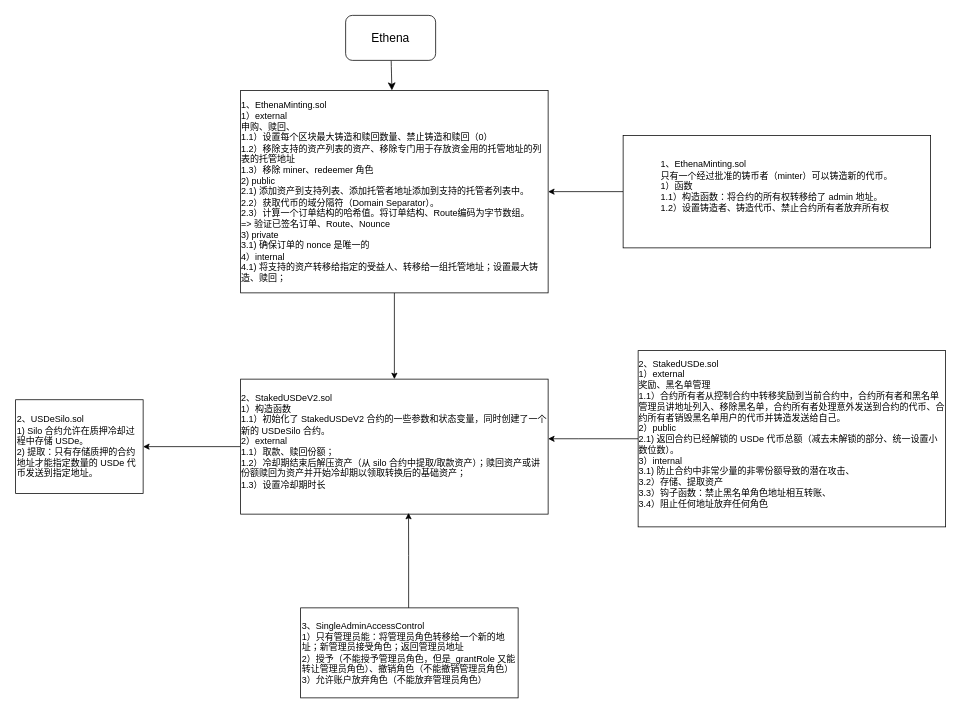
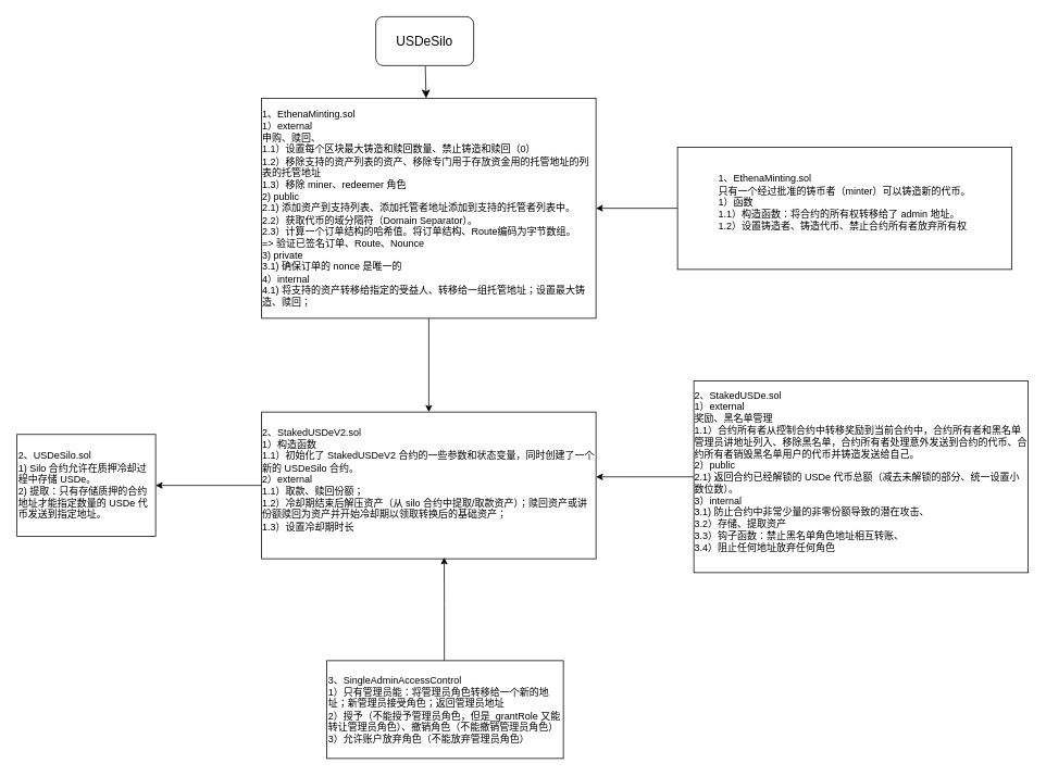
  <mxCell id="0" />
  <mxCell id="1" parent="0" />
  <mxCell id="2" value="" style="edgeStyle=orthogonalEdgeStyle;rounded=0;orthogonalLoop=1;jettySize=auto;html=1;" edge="1" parent="1" source="3" target="7"><mxGeometry relative="1" as="geometry" /></mxCell>
  <mxCell id="3" value="&lt;div style=&quot;text-align: left;&quot;&gt;&lt;span style=&quot;background-color: initial;&quot;&gt;1、EthenaMinting.sol&lt;/span&gt;&lt;/div&gt;&lt;div style=&quot;text-align: left;&quot;&gt;&lt;span style=&quot;background-color: initial;&quot;&gt;1）external&lt;/span&gt;&lt;/div&gt;&lt;div style=&quot;text-align: left;&quot;&gt;&lt;span style=&quot;background-color: initial;&quot;&gt;申购、赎回、&lt;/span&gt;&lt;/div&gt;&lt;div style=&quot;text-align: left;&quot;&gt;&lt;span style=&quot;background-color: initial;&quot;&gt;1.1）设置每个区块最大铸造和赎回数量、禁止铸造和赎回（0）&lt;/span&gt;&lt;/div&gt;&lt;div style=&quot;text-align: left;&quot;&gt;&lt;span style=&quot;background-color: initial;&quot;&gt;1.2）移除支持的资产列表的资产、移除专门用于存放资金用的托管地址的列表的托管地址&lt;/span&gt;&lt;/div&gt;&lt;div style=&quot;text-align: left;&quot;&gt;&lt;span style=&quot;background-color: initial;&quot;&gt;1.3）移除 miner、redeemer 角色&lt;/span&gt;&lt;/div&gt;&lt;div style=&quot;text-align: left;&quot;&gt;&lt;span style=&quot;background-color: initial;&quot;&gt;2) public&lt;/span&gt;&lt;/div&gt;&lt;div style=&quot;text-align: left;&quot;&gt;&lt;span style=&quot;background-color: initial;&quot;&gt;2.1) 添加资产到支持列表、添加&lt;/span&gt;托管者地址添加到支持的托管者列表中。&lt;/div&gt;&lt;div style=&quot;text-align: left;&quot;&gt;2.2）获取代币的域分隔符（Domain Separator）。&lt;/div&gt;&lt;div style=&quot;text-align: left;&quot;&gt;&lt;span style=&quot;background-color: initial;&quot;&gt;2.3）计算一个订单结构的哈希值。&lt;/span&gt;&lt;span style=&quot;background-color: initial;&quot;&gt;将订单结构、Route编码为字节数组。&lt;/span&gt;&lt;/div&gt;&lt;div style=&quot;text-align: left;&quot;&gt;=&amp;gt; 验证已签名订单、Route、Nounce&lt;/div&gt;&lt;div style=&quot;text-align: left;&quot;&gt;3) private&lt;/div&gt;&lt;div style=&quot;text-align: left;&quot;&gt;3.1) 确保订单的 nonce 是唯一的&lt;/div&gt;&lt;div style=&quot;text-align: left;&quot;&gt;4）internal&lt;/div&gt;&lt;div style=&quot;text-align: left;&quot;&gt;4.1) 将支持的资产转移给指定的受益人、转移给一组托管地址；设置最大铸造、赎回；&lt;/div&gt;" style="rounded=0;whiteSpace=wrap;html=1;" parent="1" vertex="1"><mxGeometry x="320" y="120" width="410" height="270" as="geometry" /></mxCell>
  <mxCell id="4" value="" style="edgeStyle=none;curved=1;rounded=0;orthogonalLoop=1;jettySize=auto;html=1;fontSize=12;startSize=8;endSize=8;" parent="1" source="5" target="3" edge="1"><mxGeometry relative="1" as="geometry" /></mxCell>
- <mxCell id="5" value="Ethena" style="rounded=1;whiteSpace=wrap;html=1;fontSize=16;" parent="1" vertex="1"><mxGeometry x="460" y="20" width="120" height="60" as="geometry" /></mxCell>
+ <mxCell id="5" value="USDeSilo" style="rounded=1;whiteSpace=wrap;html=1;fontSize=16;" parent="1" vertex="1"><mxGeometry x="460" y="20" width="120" height="60" as="geometry" /></mxCell>
  <mxCell id="6" value="" style="edgeStyle=orthogonalEdgeStyle;rounded=0;orthogonalLoop=1;jettySize=auto;html=1;" edge="1" parent="1" source="7" target="10"><mxGeometry relative="1" as="geometry" /></mxCell>
  <mxCell id="7" value="&lt;div style=&quot;text-align: left;&quot;&gt;&lt;span style=&quot;background-color: initial;&quot;&gt;2、StakedUSDeV2.sol&lt;/span&gt;&lt;/div&gt;&lt;div style=&quot;text-align: left;&quot;&gt;&lt;span style=&quot;background-color: initial;&quot;&gt;1）构造函数&lt;/span&gt;&lt;/div&gt;&lt;div style=&quot;text-align: left;&quot;&gt;&lt;span style=&quot;background-color: initial;&quot;&gt;1.1）&lt;/span&gt;&lt;span style=&quot;background-color: initial;&quot;&gt;初始化了 StakedUSDeV2 合约的一些参数和状态变量，同时创建了一个新的 USDeSilo 合约。&lt;/span&gt;&lt;/div&gt;&lt;div style=&quot;text-align: left;&quot;&gt;&lt;span style=&quot;background-color: initial;&quot;&gt;2）external&lt;/span&gt;&lt;/div&gt;&lt;div style=&quot;text-align: left;&quot;&gt;1.1）取款、赎回份额；&lt;/div&gt;&lt;div style=&quot;text-align: left;&quot;&gt;1.2）冷却期结束后解压资产（从&amp;nbsp;&lt;span style=&quot;background-color: initial;&quot;&gt;silo 合约中提取/取款资产）；赎回资产或讲份额赎回为资产并开始冷却期以领取转换后的基础资产；&lt;/span&gt;&lt;/div&gt;&lt;div style=&quot;text-align: left;&quot;&gt;&lt;span style=&quot;background-color: initial;&quot;&gt;1.3）设置冷却期时长&lt;/span&gt;&lt;/div&gt;&lt;div style=&quot;text-align: left;&quot;&gt;&lt;br&gt;&lt;/div&gt;" style="rounded=0;whiteSpace=wrap;html=1;" vertex="1" parent="1"><mxGeometry x="320" y="505" width="410" height="180" as="geometry" /></mxCell>
  <mxCell id="8" value="" style="edgeStyle=orthogonalEdgeStyle;rounded=0;orthogonalLoop=1;jettySize=auto;html=1;" edge="1" parent="1" source="9" target="3"><mxGeometry relative="1" as="geometry" /></mxCell>
  <mxCell id="9" value="&lt;div style=&quot;text-align: left;&quot;&gt;&lt;span style=&quot;background-color: initial;&quot;&gt;1、EthenaMinting.sol&lt;/span&gt;&lt;/div&gt;&lt;div style=&quot;text-align: left;&quot;&gt;只有一个经过批准的铸币者（minter）可以铸造新的代币。&lt;/div&gt;&lt;div style=&quot;text-align: left;&quot;&gt;&lt;span style=&quot;background-color: initial;&quot;&gt;1）函数&lt;/span&gt;&lt;br&gt;&lt;/div&gt;&lt;div style=&quot;text-align: left;&quot;&gt;1.1）构造函数：&lt;span style=&quot;background-color: initial;&quot;&gt;将合约的所有权转移给了 admin 地址。&lt;/span&gt;&lt;/div&gt;&lt;div style=&quot;text-align: left;&quot;&gt;&lt;span style=&quot;background-color: initial;&quot;&gt;1.2）设置铸造者、铸造代币、禁止合约所有者放弃所有权&lt;/span&gt;&lt;/div&gt;&lt;div style=&quot;text-align: left;&quot;&gt;&lt;br&gt;&lt;/div&gt;" style="rounded=0;whiteSpace=wrap;html=1;" vertex="1" parent="1"><mxGeometry x="830" y="180" width="410" height="150" as="geometry" /></mxCell>
  <mxCell id="10" value="2、USDeSilo.sol&lt;br&gt;1)&amp;nbsp;Silo 合约允许在质押冷却过程中存储 USDe。&lt;br&gt;2) 提取：只有存储质押的合约地址才能指定数量的 USDe 代币发送到指定地址。" style="whiteSpace=wrap;html=1;rounded=0;align=left;" vertex="1" parent="1"><mxGeometry x="20" y="532.5" width="170" height="125" as="geometry" /></mxCell>
  <mxCell id="11" style="edgeStyle=orthogonalEdgeStyle;rounded=0;orthogonalLoop=1;jettySize=auto;html=1;" edge="1" parent="1" source="12" target="7"><mxGeometry relative="1" as="geometry"><Array as="points"><mxPoint x="770" y="585" /><mxPoint x="770" y="585" /></Array></mxGeometry></mxCell>
  <mxCell id="12" value="&lt;div style=&quot;text-align: left;&quot;&gt;&lt;span style=&quot;background-color: initial;&quot;&gt;2、StakedUSDe.sol&lt;/span&gt;&lt;/div&gt;&lt;div style=&quot;text-align: left;&quot;&gt;&lt;span style=&quot;background-color: initial;&quot;&gt;1）external&lt;/span&gt;&lt;/div&gt;&lt;div style=&quot;text-align: left;&quot;&gt;&lt;span style=&quot;background-color: initial;&quot;&gt;奖励、黑名单管理&lt;/span&gt;&lt;/div&gt;&lt;div style=&quot;text-align: left;&quot;&gt;&lt;span style=&quot;background-color: initial;&quot;&gt;1.1）合约&lt;/span&gt;&lt;span style=&quot;background-color: initial;&quot;&gt;所有者从控制合约中转移奖励到当前合约中，合约所有者和黑名单管理员讲地址列入、移除黑名单，合约所有者处理意外发送到合约的代币、合约所有者销毁黑名单用户的代币并铸造发送给自己。&lt;/span&gt;&lt;br&gt;&lt;/div&gt;&lt;div style=&quot;text-align: left;&quot;&gt;&lt;span style=&quot;background-color: initial;&quot;&gt;2）public&amp;nbsp;&lt;/span&gt;&lt;/div&gt;&lt;div style=&quot;text-align: left;&quot;&gt;&lt;span style=&quot;background-color: initial;&quot;&gt;2.1) 返回合约已经解锁的&amp;nbsp;&lt;/span&gt;USDe 代币总额（减去未解锁的部分、统一设置小数位数）。&lt;/div&gt;&lt;div style=&quot;text-align: left;&quot;&gt;3）internal&lt;/div&gt;&lt;div style=&quot;text-align: left;&quot;&gt;3.1) 防止合约中非常少量的非零份额导致的潜在攻击、&lt;/div&gt;&lt;div style=&quot;text-align: left;&quot;&gt;3.2）存储、提取资产&lt;/div&gt;&lt;div style=&quot;text-align: left;&quot;&gt;3.3）钩子函数：禁止黑名单角色地址相互转账、&lt;/div&gt;&lt;div style=&quot;text-align: left;&quot;&gt;3.4）阻止任何地址放弃任何角色&lt;/div&gt;&lt;div style=&quot;text-align: left;&quot;&gt;&lt;br&gt;&lt;/div&gt;" style="rounded=0;whiteSpace=wrap;html=1;" vertex="1" parent="1"><mxGeometry x="850" y="467" width="410" height="235" as="geometry" /></mxCell>
  <mxCell id="13" value="" style="edgeStyle=orthogonalEdgeStyle;rounded=0;orthogonalLoop=1;jettySize=auto;html=1;entryX=0.546;entryY=0.991;entryDx=0;entryDy=0;entryPerimeter=0;" edge="1" parent="1" source="14" target="7"><mxGeometry relative="1" as="geometry"><mxPoint x="545" y="722.5" as="targetPoint" /><Array as="points"><mxPoint x="544" y="740" /><mxPoint x="544" y="740" /></Array></mxGeometry></mxCell>
  <mxCell id="14" value="3、SingleAdminAccessControl&lt;br&gt;1）只有管理员能：将管理员角色转移给一个新的地址；新管理员接受角色；返回管理员地址&lt;br&gt;2）授予（不能授予管理员角色，但是_grantRole 又能转让管理员角色）、撤销角色（不能撤销管理员角色）&lt;br&gt;3）允许账户放弃角色（不能放弃管理员角色）" style="whiteSpace=wrap;html=1;rounded=0;align=left;" vertex="1" parent="1"><mxGeometry x="400" y="810" width="290" height="120" as="geometry" /></mxCell>
